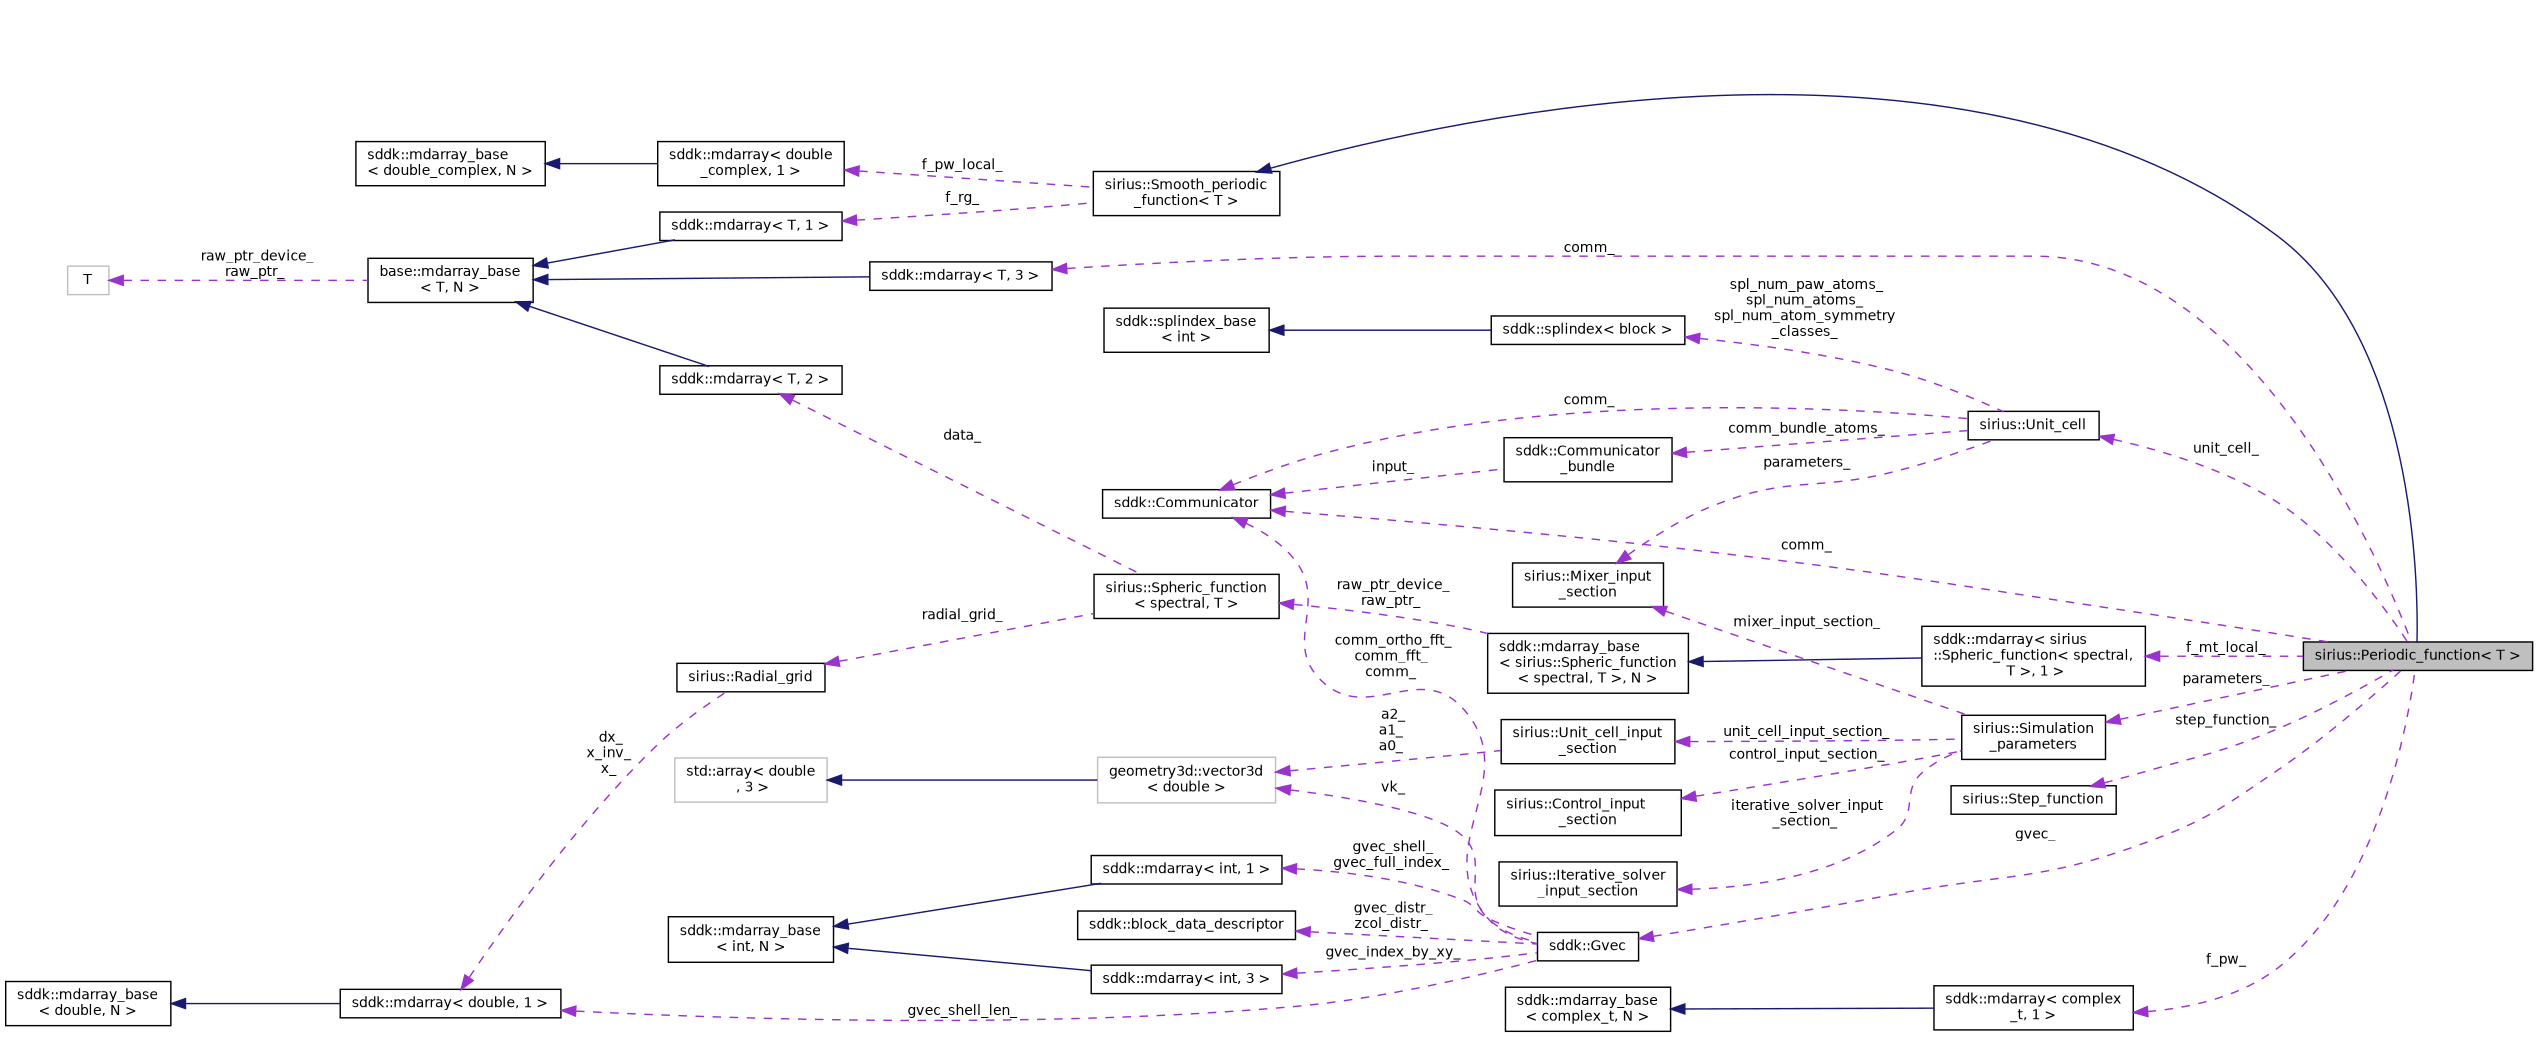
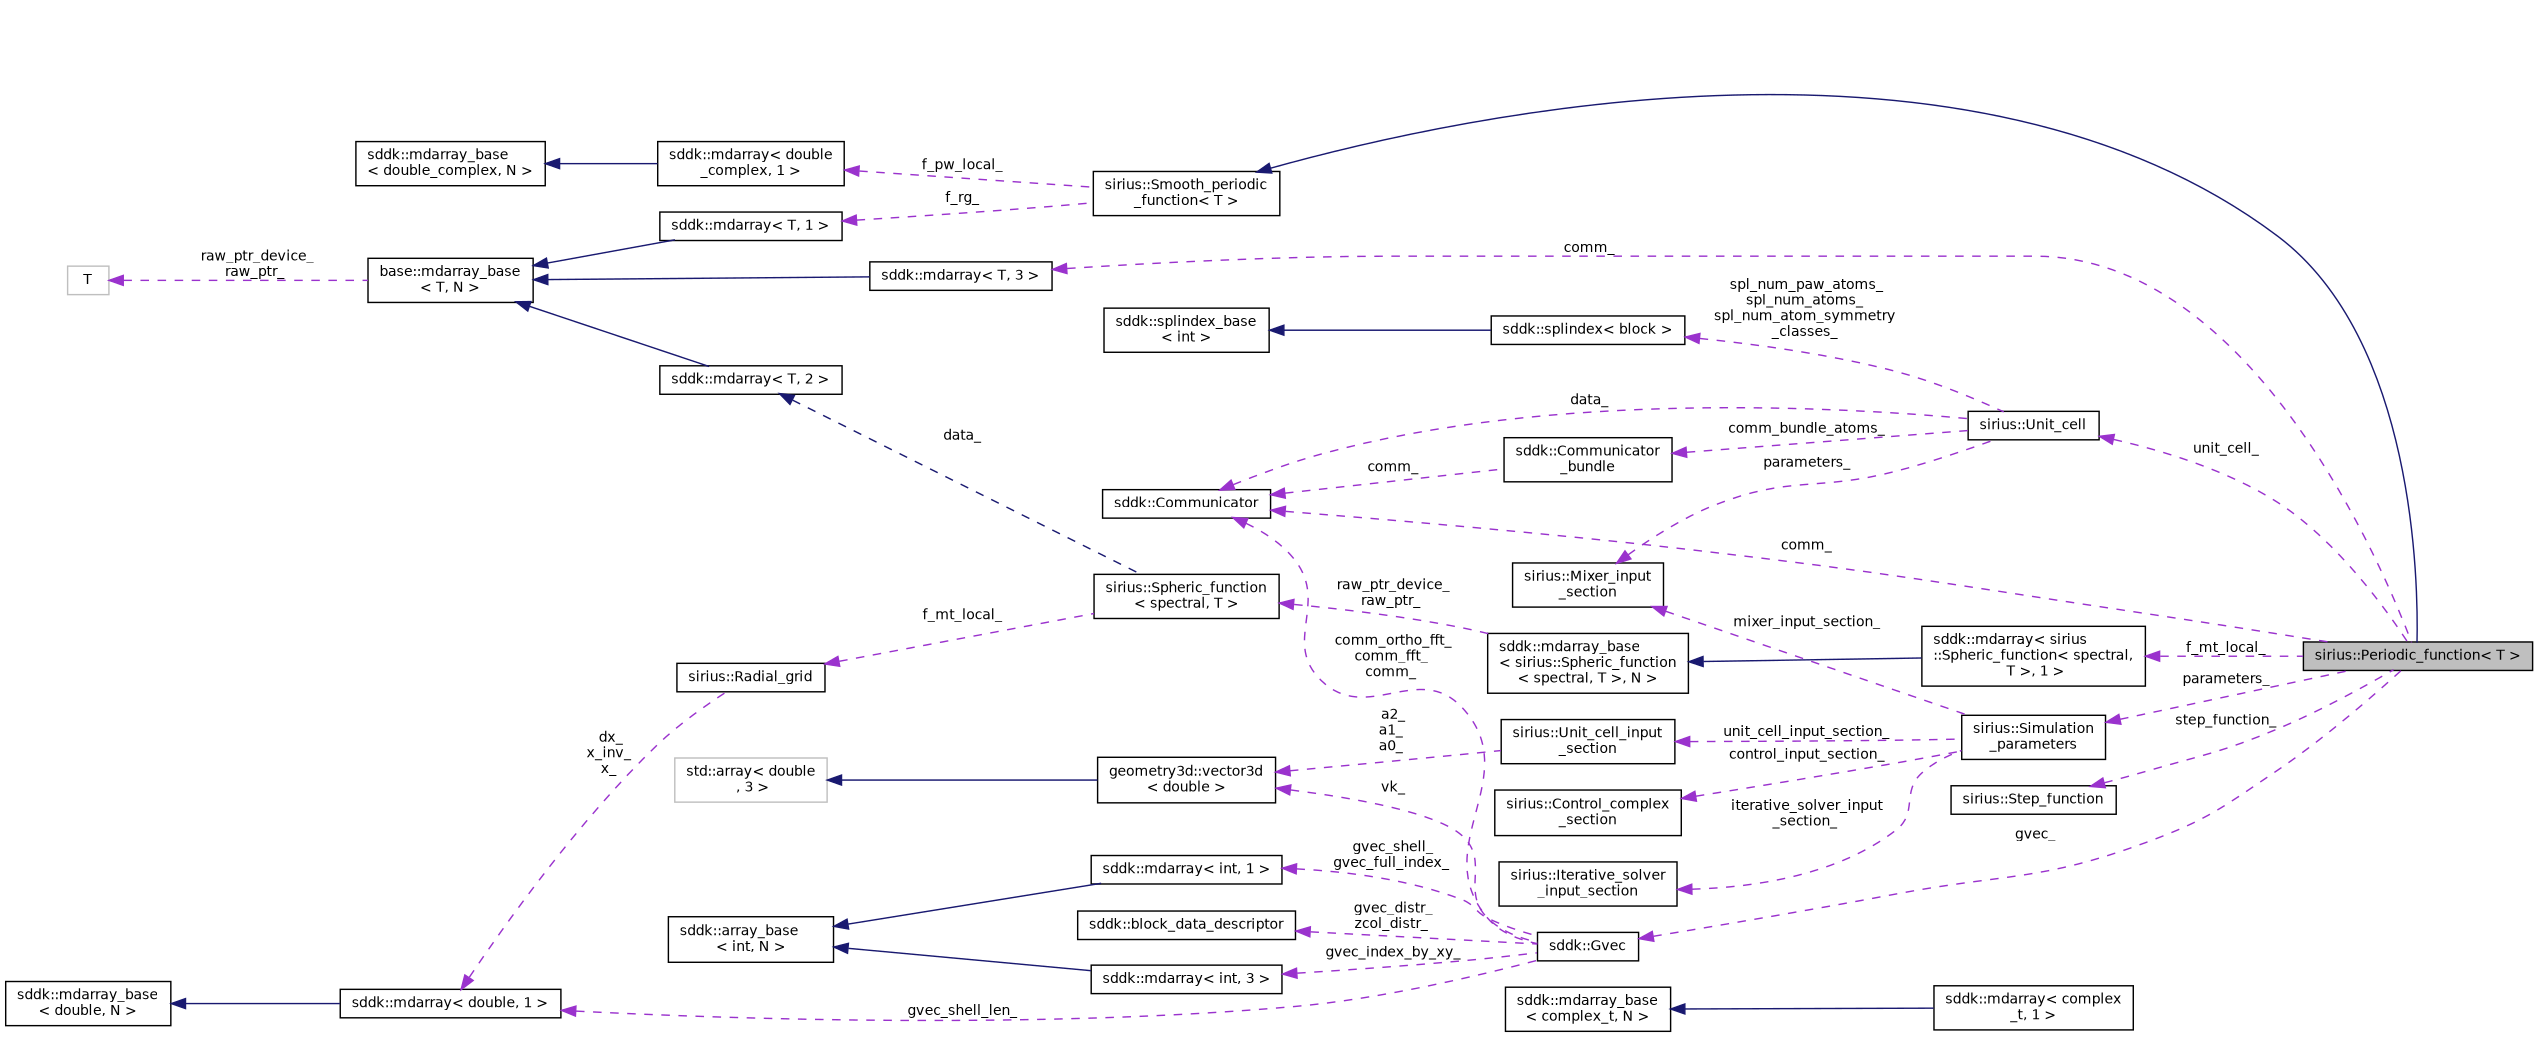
  digraph {
    rankdir=LR
    node [color=black fillcolor=white fontname=Helvetica fontsize=10 shape=record style=filled]
    edge [color=darkorchid3 dir=back fontname=Helvetica fontsize=10 labelfontname=Helvetica labelfontsize=10 style=dashed]
    n1 [fillcolor=grey75 fontcolor=black height=0.2 label="sirius::Periodic_function\< T \>" width=0.4]
    n2 [height=0.2 label="sirius::Smooth_periodic\l_function\< T \>" width=0.4]
    n3 [height=0.2 label="sddk::mdarray\< double\l_complex, 1 \>" width=0.4]
    n4 [height=0.2 label="sddk::mdarray_base\l\< double_complex, N \>" width=0.4]
    n5 [height=0.2 label="sddk::mdarray\< T, 1 \>" width=0.4]
    n6 [height=0.2 label="base::mdarray_base\l\< T, N \>" width=0.4]
    n7 [height=0.2 label="sddk::mdarray\< T, 3 \>" width=0.4]
    n8 [height=0.2 label="sddk::mdarray\< T, 2 \>" width=0.4]
    n9 [height=0.2 label="sirius::Spheric_function\l\< spectral, T \>" width=0.4]
    n10 [color=grey75 height=0.2 label=T width=0.4]
    n11 [height=0.2 label="sddk::Communicator" width=0.4]
    n12 [height=0.2 label="sddk::Gvec" width=0.4]
    n13 [height=0.2 label="sirius::Unit_cell" width=0.4]
    n14 [height=0.2 label="sddk::Communicator\l_bundle" width=0.4]
    n15 [height=0.2 label="sddk::mdarray\< int, 3 \>" width=0.4]
-   n16 [height=0.2 label="sddk::mdarray_base\l\< int, N \>" width=0.4]
+   n16 [height=0.2 label="sddk::array_base\l\< int, N \>" width=0.4]
    n17 [height=0.2 label="sddk::mdarray\< int, 1 \>" width=0.4]
    n18 [height=0.2 label="sddk::mdarray\< double, 1 \>" width=0.4]
    n19 [height=0.2 label="sirius::Radial_grid" width=0.4]
    n20 [height=0.2 label="sddk::mdarray_base\l\< double, N \>" width=0.4]
    n21 [height=0.2 label="sddk::block_data_descriptor" width=0.4]
-   n22 [color=grey75 height=0.2 label="geometry3d::vector3d\l\< double \>" width=0.4]
+   n22 [height=0.2 label="geometry3d::vector3d\l\< double \>" width=0.4]
    n23 [height=0.2 label="sirius::Unit_cell_input\l_section" width=0.4]
    n24 [height=0.2 label="sirius::Simulation\l_parameters" width=0.4]
    n25 [color=grey75 height=0.2 label="std::array\< double\l , 3 \>" width=0.4]
    n26 [height=0.2 label="sirius::Step_function" width=0.4]
    n27 [height=0.2 label="sddk::mdarray\< complex\l_t, 1 \>" width=0.4]
    n28 [height=0.2 label="sddk::mdarray_base\l\< complex_t, N \>" width=0.4]
    n29 [height=0.2 label="sddk::mdarray\< sirius\l::Spheric_function\< spectral,\l T \>, 1 \>" width=0.4]
    n30 [height=0.2 label="sddk::mdarray_base\l\< sirius::Spheric_function\l\< spectral, T \>, N \>" width=0.4]
    n31 [height=0.2 label="sddk::splindex\< block \>" width=0.4]
    n32 [height=0.2 label="sddk::splindex_base\l\< int \>" width=0.4]
    n33 [height=0.2 label="sirius::Iterative_solver\l_input_section" width=0.4]
    n34 [height=0.2 label="sirius::Mixer_input\l_section" width=0.4]
-   n35 [height=0.2 label="sirius::Control_input\l_section" width=0.4]
+   n35 [height=0.2 label="sirius::Control_complex\l_section" width=0.4]
    n2 -> n1 [color=midnightblue style=solid]
    n3 -> n2 [label=" f_pw_local_"]
    n4 -> n3 [color=midnightblue style=solid]
    n5 -> n2 [label=" f_rg_"]
    n6 -> n5 [color=midnightblue style=solid]
    n6 -> n7 [color=midnightblue style=solid]
    n6 -> n8 [color=midnightblue style=solid]
    n7 -> n1 [label=" comm_"]
-   n8 -> n9 [label=" data_"]
+   n8 -> n9 [color=midnightblue label=" data_"]
    n9 -> n30 [label=" raw_ptr_device_\nraw_ptr_"]
    n10 -> n6 [label=" raw_ptr_device_\nraw_ptr_"]
    n11 -> n1 [label=" comm_"]
    n11 -> n12 [label=" comm_ortho_fft_\ncomm_fft_\ncomm_"]
-   n11 -> n13 [label=" comm_"]
-   n11 -> n14 [label=" input_"]
+   n11 -> n13 [label=" data_"]
+   n11 -> n14 [label=" comm_"]
    n12 -> n1 [label=" gvec_"]
    n13 -> n1 [label=" unit_cell_"]
    n14 -> n13 [label=" comm_bundle_atoms_"]
    n15 -> n12 [label=" gvec_index_by_xy_"]
    n16 -> n15 [color=midnightblue style=solid]
    n16 -> n17 [color=midnightblue style=solid]
    n17 -> n12 [label=" gvec_shell_\ngvec_full_index_"]
    n18 -> n12 [label=" gvec_shell_len_"]
    n18 -> n19 [label=" dx_\nx_inv_\nx_"]
-   n19 -> n9 [label=" radial_grid_"]
+   n19 -> n9 [label=" f_mt_local_"]
    n20 -> n18 [color=midnightblue style=solid]
    n21 -> n12 [label=" gvec_distr_\nzcol_distr_"]
    n22 -> n12 [label=" vk_"]
    n22 -> n23 [label=" a2_\na1_\na0_"]
    n23 -> n24 [label=" unit_cell_input_section_"]
    n24 -> n1 [label=" parameters_"]
    n25 -> n22 [color=midnightblue style=solid]
    n26 -> n1 [label=" step_function_"]
-   n27 -> n1 [label=" f_pw_"]
    n28 -> n27 [color=midnightblue style=solid]
    n29 -> n1 [label=" f_mt_local_"]
    n30 -> n29 [color=midnightblue style=solid]
    n31 -> n13 [label=" spl_num_paw_atoms_\nspl_num_atoms_\nspl_num_atom_symmetry\l_classes_"]
    n32 -> n31 [color=midnightblue style=solid]
    n33 -> n24 [label=" iterative_solver_input\l_section_"]
    n34 -> n13 [label=" parameters_"]
    n34 -> n24 [label=" mixer_input_section_"]
    n35 -> n24 [label=" control_input_section_"]
  }
